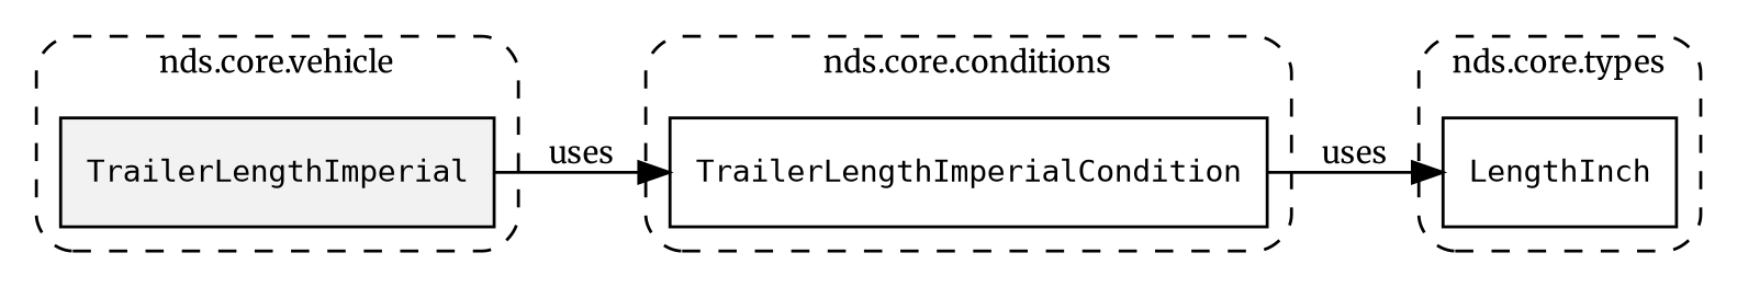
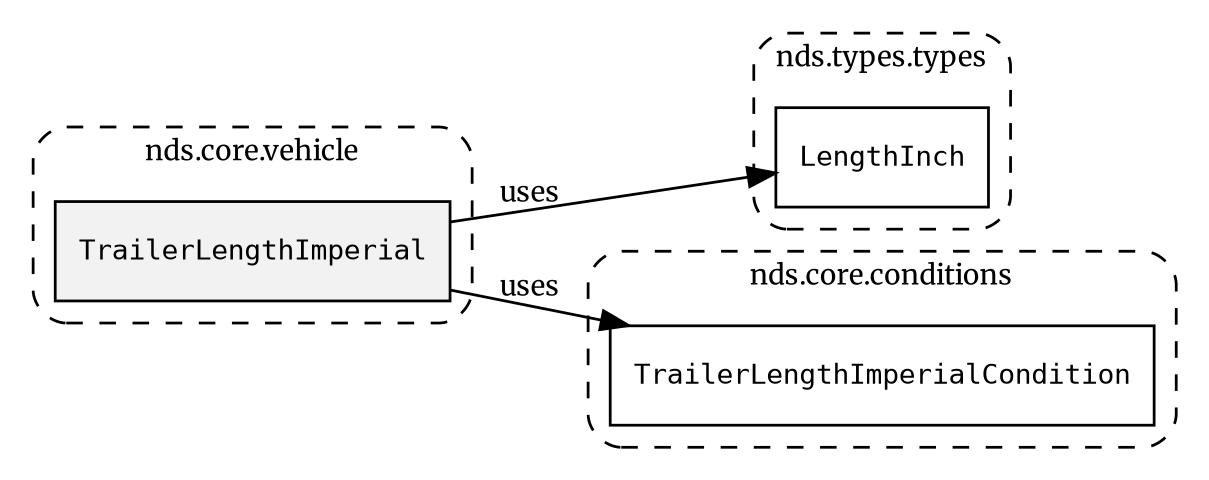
  digraph {
    fontname=Merriweather
    fontsize=10
    rankdir=LR
    node [fontname=Merriweather fontsize=10 shape=box]
    edge [fontname=Merriweather fontsize=10]
    n1 [fillcolor="#0000000D" label=<<font face="monospace"><table align="center" border="0" cellspacing="0" cellpadding="0"><tr><td href="../../../content/packages/nds.core.vehicle.html#Subtype-TrailerLengthImperial" title="Subtype defined in nds.core.vehicle">TrailerLengthImperial</td></tr></table></font>> style=filled]
    n2 [label=<<font face="monospace"><table align="center" border="0" cellspacing="0" cellpadding="0"><tr><td href="../../../content/packages/nds.core.types.html#Subtype-LengthInch" title="Subtype defined in nds.core.types">LengthInch</td></tr></table></font>>]
    n3 [label=<<font face="monospace"><table align="center" border="0" cellspacing="0" cellpadding="0"><tr><td href="../../../content/packages/nds.core.conditions.html#Structure-TrailerLengthImperialCondition" title="Structure defined in nds.core.conditions">TrailerLengthImperialCondition</td></tr></table></font>>]
    subgraph cluster_1 {
      label="nds.core.vehicle"
      style="dashed, rounded"
      n1
    }
    subgraph cluster_2 {
-     label="nds.core.types"
+     label="nds.types.types"
      style="dashed, rounded"
      n2
    }
    subgraph cluster_3 {
      label="nds.core.conditions"
      style="dashed, rounded"
      n3
    }
-   n3 -> n2 [label=uses]
+   n1 -> n2 [label=uses]
    n1 -> n3 [label=uses]
  }
